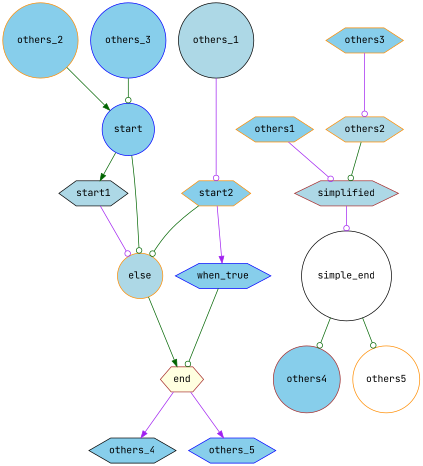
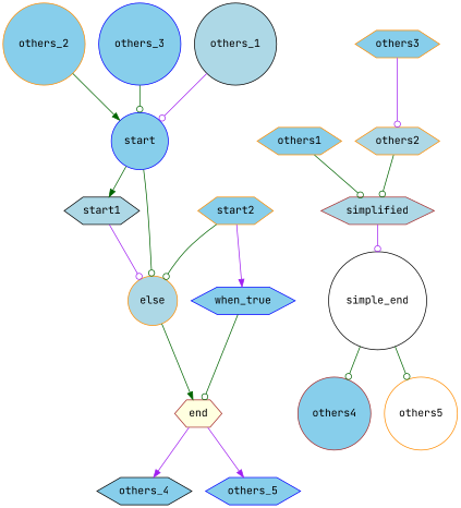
  digraph {
    fontname="JetBrains Mono"
    node [color=darkorange fillcolor=skyblue fontname="JetBrains Mono" shape=hexagon style=filled]
    edge [arrowhead=odot color=darkgreen fontname="JetBrains Mono"]
    start [color=blue shape=circle]
    start1 [color=black fillcolor=lightblue]
    else [fillcolor=lightblue shape=circle]
    others_1 [color=black fillcolor=lightblue shape=circle]
    end [color=brown fillcolor=lightyellow]
    others_2 [shape=circle]
    others_3 [color=blue shape=circle]
    start2
    when_true [color=blue]
    others_4 [color=black]
    others_5 [color=blue]
    simplified [color=brown fillcolor=lightblue]
    others1
    simple_end [color=black fillcolor=white shape=circle]
    others4 [color=brown shape=circle]
    others5 [fillcolor=white shape=circle]
    others2 [fillcolor=lightblue]
    others3
    start -> start1 [arrowhead=normal]
    start -> else
    start1 -> else [color=purple]
    else -> end [arrowhead=normal]
-   others_1 -> start2 [color=purple]
+   others_1 -> start [color=purple]
    end -> others_4 [arrowhead=normal color=purple]
    end -> others_5 [arrowhead=normal color=purple]
    others_2 -> start [arrowhead=normal]
    others_3 -> start
    start2 -> else
    start2 -> when_true [arrowhead=normal color=purple]
    when_true -> end
    simplified -> simple_end [color=purple]
-   others1 -> simplified [color=purple]
+   others1 -> simplified
    simple_end -> others4
    simple_end -> others5
    others2 -> simplified
    others3 -> others2 [color=purple]
  }
